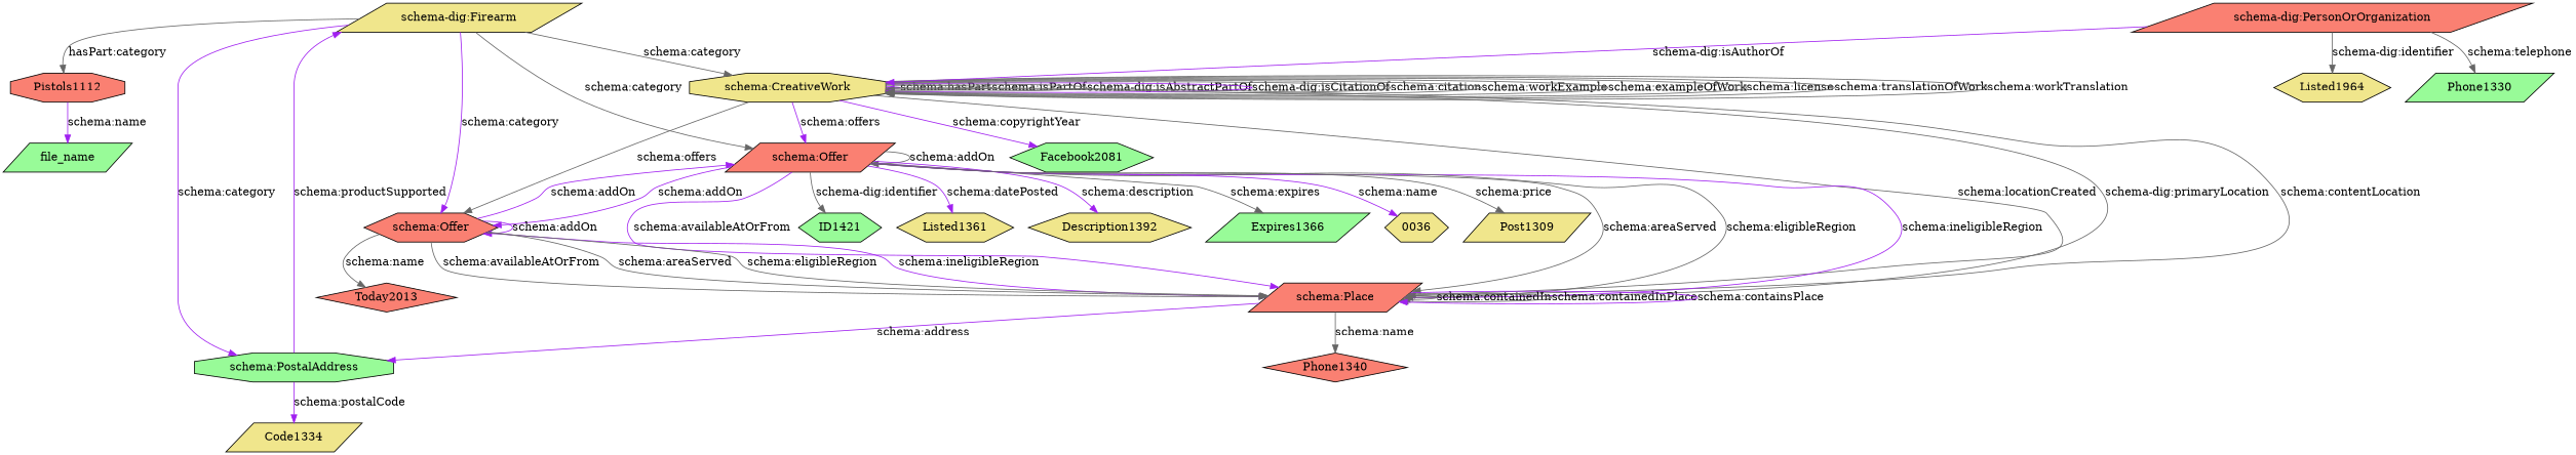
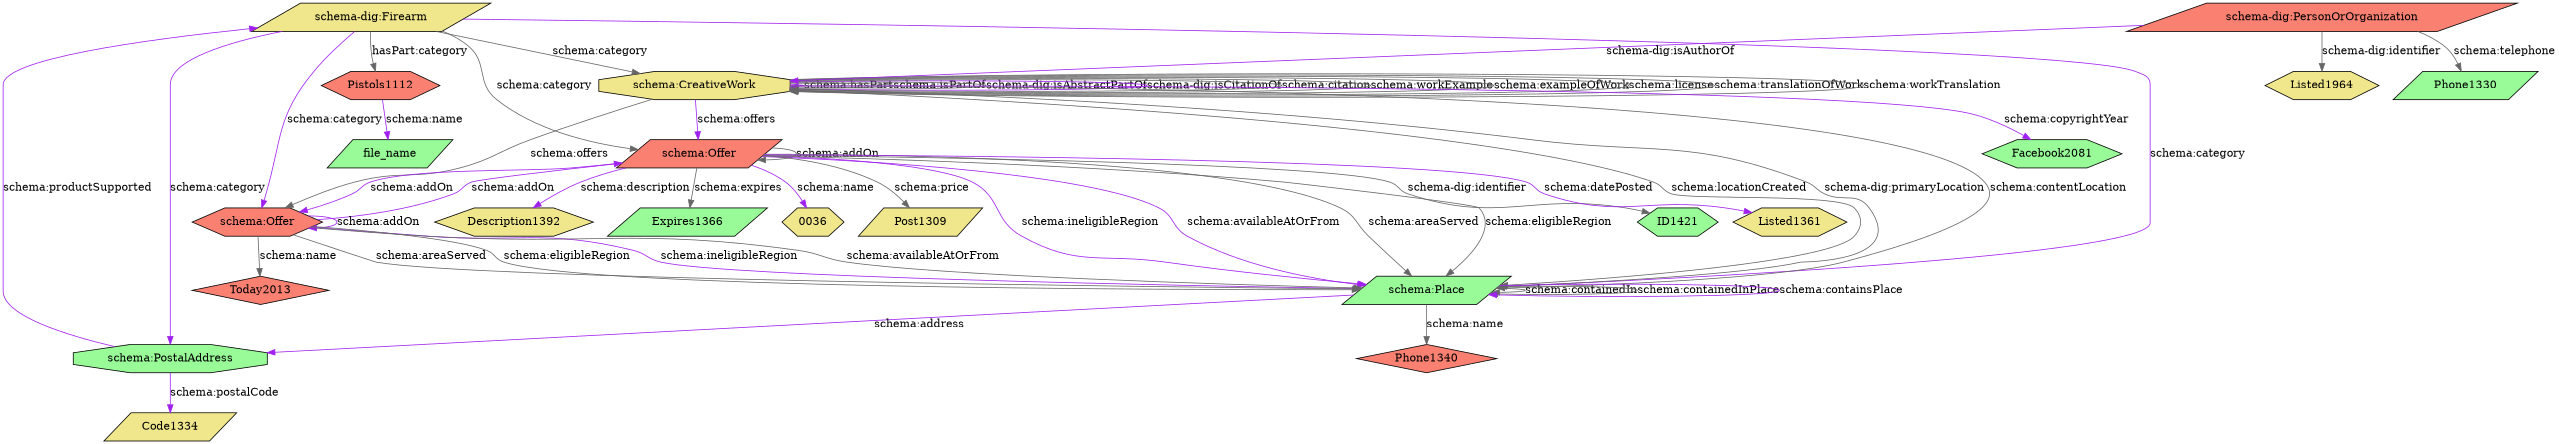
  digraph {
    node [fillcolor=khaki shape=parallelogram style=filled type=attribute_name]
    edge [color=gray40 type=direct_property_uri weight=1]
-   n1 [fillcolor=salmon label=Pistols1112 shape=octagon]
+   n1 [fillcolor=salmon label=Pistols1112 shape=hexagon]
    n2 [fillcolor=palegreen label=file_name]
    n3 [label="schema-dig:Firearm" type=class_uri]
    n4 [label="schema:CreativeWork" shape=octagon type=class_uri]
    n5 [fillcolor=salmon label="schema:Offer" type=class_uri]
    n6 [fillcolor=salmon label="schema:Offer" shape=hexagon type=class_uri]
-   n7 [fillcolor=salmon label="schema:Place" type=class_uri]
+   n7 [fillcolor=palegreen label="schema:Place" type=class_uri]
    n8 [fillcolor=palegreen label="schema:PostalAddress" shape=octagon type=class_uri]
    n9 [fillcolor=palegreen label=Facebook2081 shape=hexagon]
    n10 [fillcolor=palegreen label=ID1421 shape=hexagon]
    n11 [label=Listed1361 shape=hexagon]
    n12 [label=Description1392 shape=hexagon]
    n13 [fillcolor=palegreen label=Expires1366]
    n14 [label=0036 shape=hexagon]
    n15 [label=Post1309]
    n16 [fillcolor=salmon label=Today2013 shape=diamond]
    n17 [fillcolor=salmon label=Phone1340 shape=diamond]
    n18 [label=Code1334]
    n19 [label=Listed1964 shape=hexagon]
    n20 [fillcolor=salmon label="schema-dig:PersonOrOrganization" type=class_uri]
    n21 [fillcolor=palegreen label=Phone1330]
    n1 -> n2 [color=purple label="schema:name" type=st_property_uri weight=""]
    n3 -> n1 [label="hasPart:category" type=st_property_uri weight=""]
    n3 -> n4 [label="schema:category" type=inherited weight=4]
    n3 -> n5 [label="schema:category" type=inherited weight=4]
    n3 -> n6 [color=purple label="schema:category" type=inherited weight=4]
+   n3 -> n7 [color=purple label="schema:category" type=inherited weight=4]
    n3 -> n8 [color=purple label="schema:category" type=inherited weight=4]
    n4 -> n4 [color=purple label="schema:hasPart"]
    n4 -> n4 [label="schema:isPartOf"]
    n4 -> n4 [label="schema-dig:isAbstractPartOf"]
    n4 -> n4 [color=purple label="schema-dig:isCitationOf"]
    n4 -> n4 [label="schema:citation"]
    n4 -> n4 [label="schema:workExample"]
    n4 -> n4 [label="schema:exampleOfWork"]
    n4 -> n4 [label="schema:license"]
    n4 -> n4 [label="schema:translationOfWork"]
    n4 -> n4 [label="schema:workTranslation"]
    n4 -> n5 [color=purple label="schema:offers"]
    n4 -> n6 [label="schema:offers"]
    n4 -> n7 [label="schema:locationCreated"]
    n4 -> n7 [label="schema-dig:primaryLocation"]
    n4 -> n7 [label="schema:contentLocation"]
    n4 -> n9 [color=purple label="schema:copyrightYear" type=st_property_uri weight=""]
    n5 -> n5 [label="schema:addOn"]
    n5 -> n6 [color=purple label="schema:addOn"]
    n5 -> n7 [color=purple label="schema:ineligibleRegion"]
    n5 -> n7 [color=purple label="schema:availableAtOrFrom"]
    n5 -> n7 [label="schema:areaServed"]
    n5 -> n7 [label="schema:eligibleRegion"]
    n5 -> n10 [label="schema-dig:identifier" type=st_property_uri weight=""]
    n5 -> n11 [color=purple label="schema:datePosted" type=st_property_uri weight=""]
    n5 -> n12 [color=purple label="schema:description" type=st_property_uri weight=""]
    n5 -> n13 [label="schema:expires" type=st_property_uri weight=""]
    n5 -> n14 [color=purple label="schema:name" type=st_property_uri weight=""]
    n5 -> n15 [label="schema:price" type=st_property_uri weight=""]
    n6 -> n5 [color=purple label="schema:addOn"]
    n6 -> n6 [color=purple label="schema:addOn"]
    n6 -> n7 [color=purple label="schema:ineligibleRegion"]
    n6 -> n7 [label="schema:availableAtOrFrom"]
    n6 -> n7 [label="schema:areaServed"]
    n6 -> n7 [label="schema:eligibleRegion"]
    n6 -> n16 [label="schema:name" type=st_property_uri weight=""]
    n7 -> n7 [label="schema:containedIn"]
    n7 -> n7 [label="schema:containedInPlace"]
    n7 -> n7 [color=purple label="schema:containsPlace"]
    n7 -> n8 [color=purple label="schema:address"]
    n7 -> n17 [label="schema:name" type=st_property_uri weight=""]
    n8 -> n3 [color=purple label="schema:productSupported" type=inherited weight=4]
    n8 -> n18 [color=purple label="schema:postalCode" type=st_property_uri weight=""]
    n20 -> n4 [color=purple label="schema-dig:isAuthorOf"]
    n20 -> n19 [label="schema-dig:identifier" type=st_property_uri weight=""]
    n20 -> n21 [label="schema:telephone" type=st_property_uri weight=""]
  }
